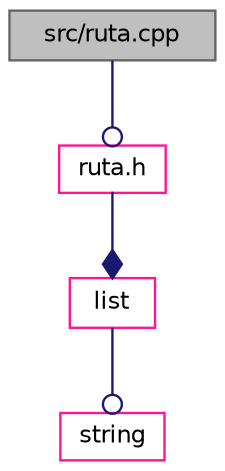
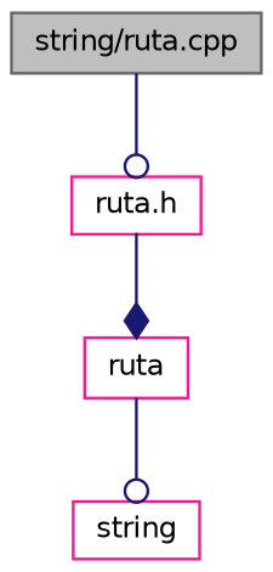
  digraph {
    node [color=deeppink fillcolor=white fontname=Helvetica fontsize=10 shape=record style=filled]
    edge [arrowhead=odot color=midnightblue fontname=Helvetica fontsize=10 labelfontname=Helvetica labelfontsize=10 style=solid]
-   n1 [color=gray40 fillcolor=grey75 fontcolor=black height=0.2 label="src/ruta.cpp" width=0.4]
+   n1 [color=gray40 fillcolor=grey75 fontcolor=black height=0.2 label="string/ruta.cpp" width=0.4]
    n2 [height=0.2 label="ruta.h" width=0.4]
-   n3 [height=0.2 label=list width=0.4]
+   n3 [height=0.2 label=ruta width=0.4]
    n4 [height=0.2 label=string width=0.4]
    n1 -> n2
    n2 -> n3 [arrowhead=diamond]
    n3 -> n4
  }
